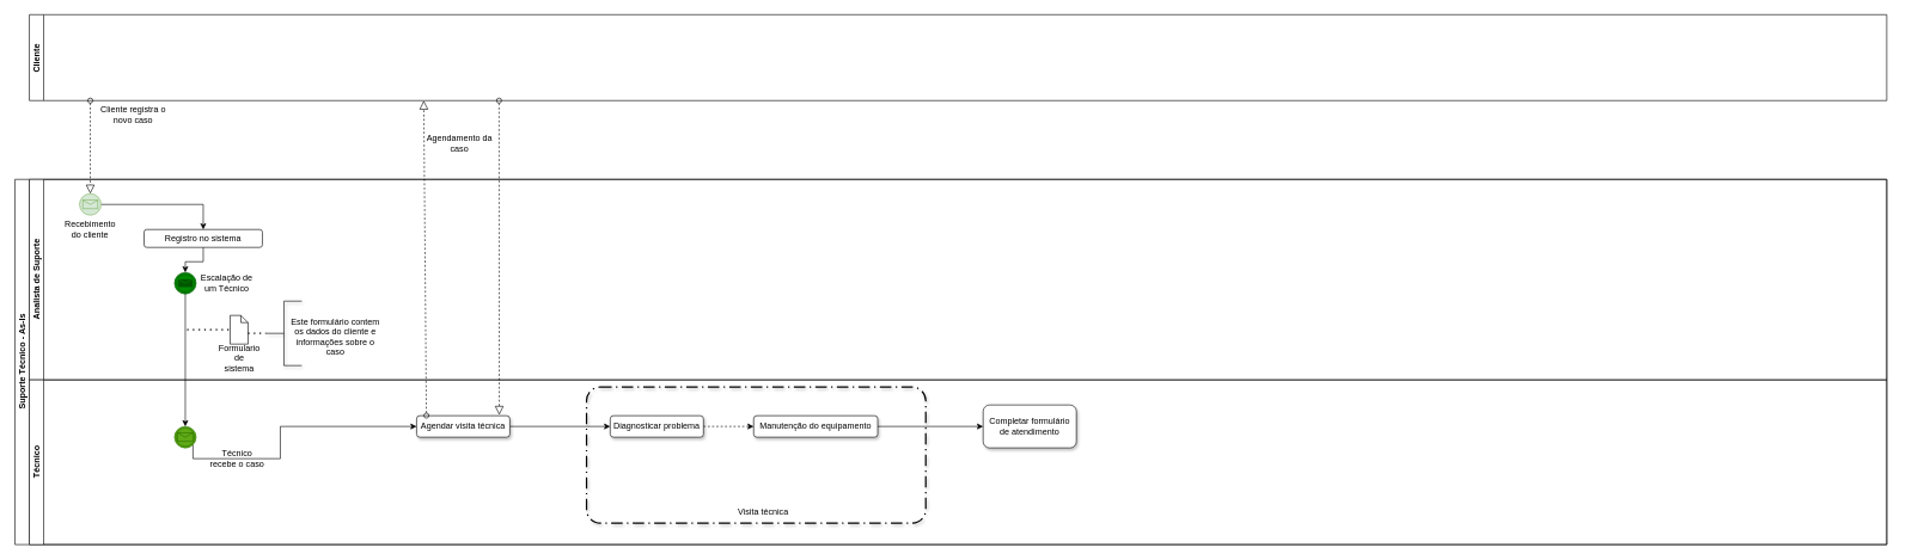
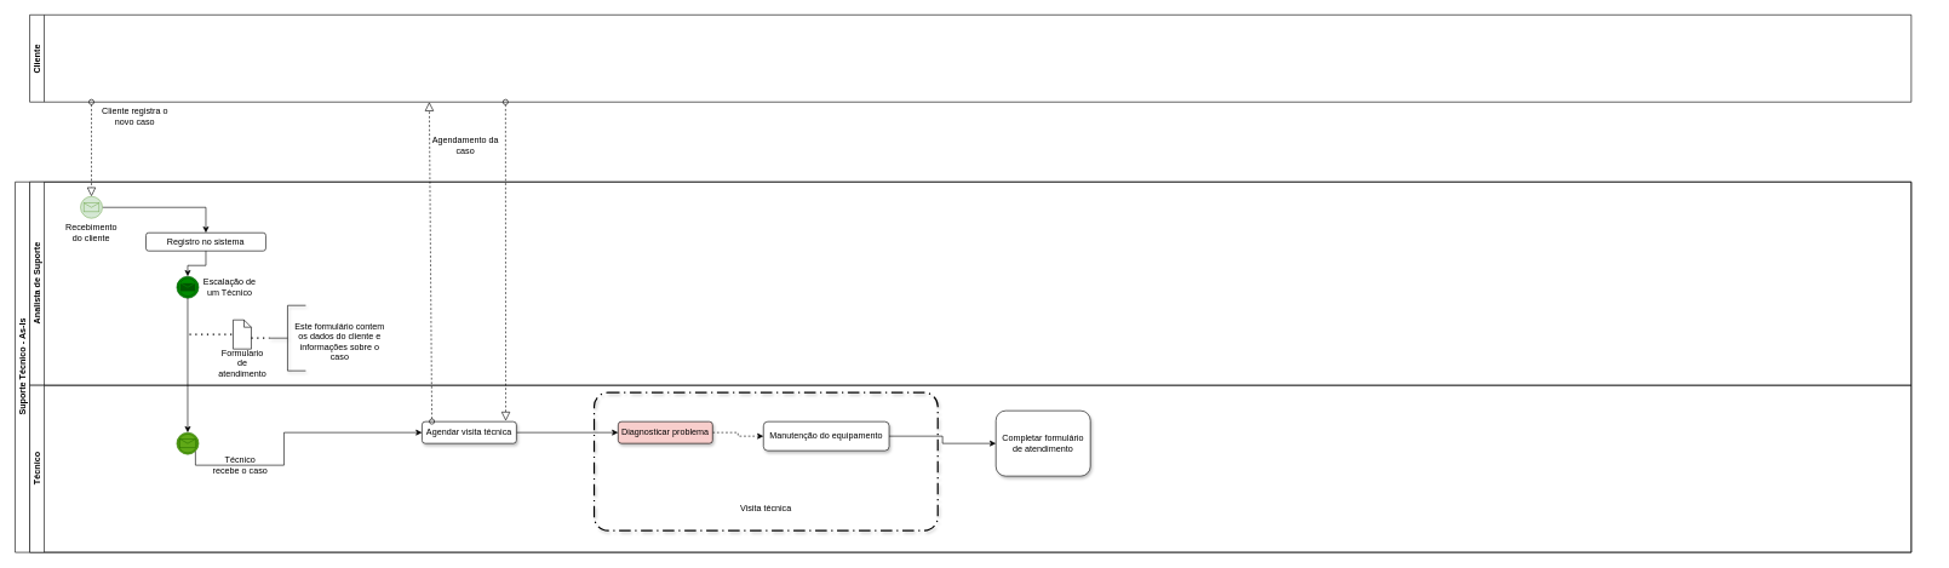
  <mxCell id="0" />
  <mxCell id="1" parent="0" />
  <mxCell id="2" value="" style="rounded=1;arcSize=10;dashed=1;strokeColor=#000000;fillColor=none;gradientColor=none;dashPattern=8 3 1 3;strokeWidth=2;shadow=1;" vertex="1" parent="1"><mxGeometry x="817" y="540" width="473" height="190" as="geometry" /></mxCell>
  <mxCell id="3" value="Suporte Técnico - As-Is" style="swimlane;html=1;childLayout=stackLayout;resizeParent=1;resizeParentMax=0;horizontal=0;startSize=20;horizontalStack=0;" vertex="1" parent="1"><mxGeometry x="20" y="250" width="2610" height="510" as="geometry" /></mxCell>
  <mxCell id="4" value="Analista de Suporte" style="swimlane;html=1;startSize=20;horizontal=0;" vertex="1" parent="3"><mxGeometry x="20" width="2590" height="280" as="geometry" /></mxCell>
  <mxCell id="5" value="" style="shape=mxgraph.bpmn.shape;html=1;verticalLabelPosition=bottom;labelBackgroundColor=#ffffff;verticalAlign=top;align=center;perimeter=ellipsePerimeter;outlineConnect=0;outline=throwing;symbol=message;fillColor=#008a00;strokeColor=#005700;fontColor=#ffffff;aspect=fixed;" vertex="1" parent="4"><mxGeometry x="202.5" y="130" width="30" height="30" as="geometry" /></mxCell>
  <mxCell id="6" value="Escalação de um Técnico" style="text;html=1;strokeColor=none;fillColor=none;align=center;verticalAlign=middle;whiteSpace=wrap;rounded=0;" vertex="1" parent="4"><mxGeometry x="232.5" y="135" width="85" height="20" as="geometry" /></mxCell>
  <mxCell id="7" value="Este formulário contem os dados do cliente e informações sobre o caso" style="text;html=1;strokeColor=none;fillColor=none;align=center;verticalAlign=middle;whiteSpace=wrap;rounded=0;shadow=1;" vertex="1" parent="4"><mxGeometry x="364" y="180" width="126" height="80" as="geometry" /></mxCell>
  <mxCell id="8" value="" style="group" vertex="1" connectable="0" parent="4"><mxGeometry x="220" y="210" width="80" as="geometry" /></mxCell>
  <mxCell id="9" value="" style="group" vertex="1" connectable="0" parent="8"><mxGeometry width="80" as="geometry" /></mxCell>
  <mxCell id="10" value="" style="group" vertex="1" connectable="0" parent="9"><mxGeometry width="80" as="geometry" /></mxCell>
  <mxCell id="11" value="" style="endArrow=none;dashed=1;html=1;dashPattern=1 3;strokeWidth=2;" edge="1" parent="10"><mxGeometry width="50" height="50" relative="1" as="geometry"><mxPoint as="sourcePoint" /><mxPoint x="80" as="targetPoint" /></mxGeometry></mxCell>
  <mxCell id="12" value="" style="shape=note;size=10;whiteSpace=wrap;html=1;aspect=fixed;" vertex="1" parent="4"><mxGeometry x="280" y="190" width="25" height="40" as="geometry" /></mxCell>
  <mxCell id="13" value="" style="html=1;shape=mxgraph.flowchart.annotation_2;align=left;labelPosition=right;shadow=1;" vertex="1" parent="4"><mxGeometry x="330" y="170" width="50" height="90" as="geometry" /></mxCell>
- <mxCell id="14" value="Formulario de sistema" style="text;html=1;strokeColor=none;fillColor=none;align=center;verticalAlign=middle;whiteSpace=wrap;rounded=0;" vertex="1" parent="4"><mxGeometry x="272.5" y="240" width="40" height="20" as="geometry" /></mxCell>
+ <mxCell id="14" value="Formulario de atendimento" style="text;html=1;strokeColor=none;fillColor=none;align=center;verticalAlign=middle;whiteSpace=wrap;rounded=0;" vertex="1" parent="4"><mxGeometry x="272.5" y="240" width="40" height="20" as="geometry" /></mxCell>
  <mxCell id="15" value="" style="endArrow=none;dashed=1;html=1;dashPattern=1 3;strokeWidth=2;entryX=0;entryY=0.5;entryDx=0;entryDy=0;entryPerimeter=0;exitX=0;exitY=0;exitDx=25;exitDy=25;exitPerimeter=0;" edge="1" parent="4" source="12" target="13"><mxGeometry width="50" height="50" relative="1" as="geometry"><mxPoint x="260" y="270" as="sourcePoint" /><mxPoint x="310" y="220" as="targetPoint" /></mxGeometry></mxCell>
  <mxCell id="16" value="Técnico" style="swimlane;html=1;startSize=20;horizontal=0;" vertex="1" parent="3"><mxGeometry x="20" y="280" width="2590" height="230" as="geometry" /></mxCell>
  <mxCell id="17" value="" style="shape=mxgraph.bpmn.shape;html=1;verticalLabelPosition=bottom;labelBackgroundColor=#ffffff;verticalAlign=top;align=center;perimeter=ellipsePerimeter;outlineConnect=0;outline=catching;symbol=message;aspect=fixed;fillColor=#60a917;strokeColor=#2D7600;fontColor=#ffffff;" vertex="1" parent="16"><mxGeometry x="202.5" y="65" width="30" height="30" as="geometry" /></mxCell>
  <mxCell id="18" value="Técnico recebe o caso" style="text;html=1;strokeColor=none;fillColor=none;align=center;verticalAlign=middle;whiteSpace=wrap;rounded=0;" vertex="1" parent="16"><mxGeometry x="250" y="100" width="80" height="20" as="geometry" /></mxCell>
  <mxCell id="19" style="edgeStyle=orthogonalEdgeStyle;rounded=0;orthogonalLoop=1;jettySize=auto;html=1;" edge="1" parent="3" source="5" target="17"><mxGeometry relative="1" as="geometry"><mxPoint x="215.034" y="340.034" as="targetPoint" /></mxGeometry></mxCell>
  <mxCell id="20" value="" style="group;aspect=fixed;" vertex="1" connectable="0" parent="1"><mxGeometry x="70" y="40" width="2590" height="310" as="geometry" /></mxCell>
  <mxCell id="21" value="" style="group" vertex="1" connectable="0" parent="20"><mxGeometry x="-30" y="-20" width="2590" height="330" as="geometry" /></mxCell>
  <mxCell id="22" value="Cliente" style="swimlane;startSize=20;horizontal=0;" vertex="1" parent="21"><mxGeometry width="2590" height="120" as="geometry" /></mxCell>
  <mxCell id="23" value="" style="startArrow=oval;startFill=0;startSize=7;endArrow=block;endFill=0;endSize=10;dashed=1;html=1;" edge="1" parent="21" target="25"><mxGeometry width="100" relative="1" as="geometry"><mxPoint x="85" y="120" as="sourcePoint" /><mxPoint x="80" y="250" as="targetPoint" /></mxGeometry></mxCell>
  <mxCell id="24" style="edgeStyle=orthogonalEdgeStyle;rounded=0;orthogonalLoop=1;jettySize=auto;html=1;" edge="1" parent="21" source="25" target="27"><mxGeometry relative="1" as="geometry" /></mxCell>
  <mxCell id="25" value="" style="shape=mxgraph.bpmn.shape;html=1;verticalLabelPosition=bottom;labelBackgroundColor=#ffffff;verticalAlign=top;align=center;perimeter=ellipsePerimeter;outlineConnect=0;outline=standard;symbol=message;fillColor=#d5e8d4;strokeColor=#82b366;" vertex="1" parent="21"><mxGeometry x="70" y="250" width="30" height="30" as="geometry" /></mxCell>
  <mxCell id="26" value="Cliente registra o novo caso" style="text;html=1;strokeColor=none;fillColor=none;align=center;verticalAlign=middle;whiteSpace=wrap;rounded=0;" vertex="1" parent="21"><mxGeometry x="90" y="130" width="110" height="20" as="geometry" /></mxCell>
  <mxCell id="27" value="Registro no sistema" style="shape=ext;rounded=1;html=1;whiteSpace=wrap;" vertex="1" parent="21"><mxGeometry x="160" y="300" width="165" height="25" as="geometry" /></mxCell>
  <mxCell id="28" value="Recebimento do cliente" style="text;html=1;strokeColor=none;fillColor=none;align=center;verticalAlign=middle;whiteSpace=wrap;rounded=0;" vertex="1" parent="21"><mxGeometry x="65" y="290" width="40" height="20" as="geometry" /></mxCell>
  <mxCell id="29" value="Agendamento da caso" style="text;html=1;strokeColor=none;fillColor=none;align=center;verticalAlign=middle;whiteSpace=wrap;rounded=0;shadow=1;" vertex="1" parent="21"><mxGeometry x="550" y="140" width="100" height="80" as="geometry" /></mxCell>
  <mxCell id="30" style="edgeStyle=orthogonalEdgeStyle;rounded=0;orthogonalLoop=1;jettySize=auto;html=1;" edge="1" parent="1" source="27" target="5"><mxGeometry relative="1" as="geometry" /></mxCell>
  <mxCell id="31" style="edgeStyle=orthogonalEdgeStyle;rounded=0;orthogonalLoop=1;jettySize=auto;html=1;entryX=0;entryY=0.5;entryDx=0;entryDy=0;dashed=1;" edge="1" parent="1" source="32" target="34"><mxGeometry relative="1" as="geometry" /></mxCell>
- <mxCell id="32" value="Diagnosticar problema" style="rounded=1;whiteSpace=wrap;html=1;shadow=1;" vertex="1" parent="1"><mxGeometry x="850" y="580" width="130" height="30" as="geometry" /></mxCell>
+ <mxCell id="32" value="Diagnosticar problema" style="rounded=1;whiteSpace=wrap;html=1;shadow=1;fillColor=#f8cecc;" vertex="1" parent="1"><mxGeometry x="850" y="580" width="130" height="30" as="geometry" /></mxCell>
  <mxCell id="33" style="edgeStyle=orthogonalEdgeStyle;rounded=0;orthogonalLoop=1;jettySize=auto;html=1;" edge="1" parent="1" source="34" target="41"><mxGeometry relative="1" as="geometry" /></mxCell>
- <mxCell id="34" value="Manutenção do equipamento" style="shape=ext;rounded=1;html=1;whiteSpace=wrap;shadow=1;" vertex="1" parent="1"><mxGeometry x="1050" y="580" width="173" height="30" as="geometry" /></mxCell>
+ <mxCell id="34" value="Manutenção do equipamento" style="shape=ext;rounded=1;html=1;whiteSpace=wrap;shadow=1;" vertex="1" parent="1"><mxGeometry x="1050" y="580" width="173" height="40" as="geometry" /></mxCell>
  <mxCell id="35" style="edgeStyle=orthogonalEdgeStyle;rounded=0;orthogonalLoop=1;jettySize=auto;html=1;" edge="1" parent="1" source="36" target="32"><mxGeometry relative="1" as="geometry" /></mxCell>
  <mxCell id="36" value="Agendar visita técnica" style="shape=ext;rounded=1;html=1;whiteSpace=wrap;shadow=1;" vertex="1" parent="1"><mxGeometry x="580" y="580" width="130" height="30" as="geometry" /></mxCell>
  <mxCell id="37" style="edgeStyle=orthogonalEdgeStyle;rounded=0;orthogonalLoop=1;jettySize=auto;html=1;exitX=0.855;exitY=0.855;exitDx=0;exitDy=0;exitPerimeter=0;" edge="1" parent="1" source="17" target="36"><mxGeometry relative="1" as="geometry"><Array as="points"><mxPoint x="268" y="640" /><mxPoint x="390" y="640" /><mxPoint x="390" y="595" /></Array></mxGeometry></mxCell>
  <mxCell id="38" value="" style="startArrow=oval;startFill=0;startSize=7;endArrow=block;endFill=0;endSize=10;dashed=1;html=1;exitX=0.105;exitY=-0.006;exitDx=0;exitDy=0;exitPerimeter=0;" edge="1" parent="1" source="36"><mxGeometry width="100" relative="1" as="geometry"><mxPoint x="520" y="500" as="sourcePoint" /><mxPoint x="590" y="140" as="targetPoint" /></mxGeometry></mxCell>
  <mxCell id="39" value="" style="startArrow=oval;startFill=0;startSize=7;endArrow=block;endFill=0;endSize=10;dashed=1;html=1;entryX=0.887;entryY=-0.033;entryDx=0;entryDy=0;entryPerimeter=0;" edge="1" parent="1" target="36"><mxGeometry width="100" relative="1" as="geometry"><mxPoint x="695" y="140" as="sourcePoint" /><mxPoint x="680" y="510" as="targetPoint" /></mxGeometry></mxCell>
- <mxCell id="40" value="Visita técnica" style="text;html=1;strokeColor=none;fillColor=none;align=center;verticalAlign=middle;whiteSpace=wrap;rounded=0;shadow=1;" vertex="1" parent="1"><mxGeometry x="1020.25" y="705" width="86.5" height="20" as="geometry" /></mxCell>
- <mxCell id="41" value="Completar formulário de atendimento" style="shape=ext;rounded=1;html=1;whiteSpace=wrap;shadow=1;" vertex="1" parent="1"><mxGeometry x="1370" y="565" width="130" height="60" as="geometry" /></mxCell>
+ <mxCell id="40" value="Visita técnica" style="text;html=1;strokeColor=none;fillColor=none;align=center;verticalAlign=middle;whiteSpace=wrap;rounded=0;shadow=1;" vertex="1" parent="1"><mxGeometry x="1010.25" y="690" width="86.5" height="20" as="geometry" /></mxCell>
+ <mxCell id="41" value="Completar formulário de atendimento" style="shape=ext;rounded=1;html=1;whiteSpace=wrap;shadow=1;" vertex="1" parent="1"><mxGeometry x="1370" y="565" width="130" height="90" as="geometry" /></mxCell>
